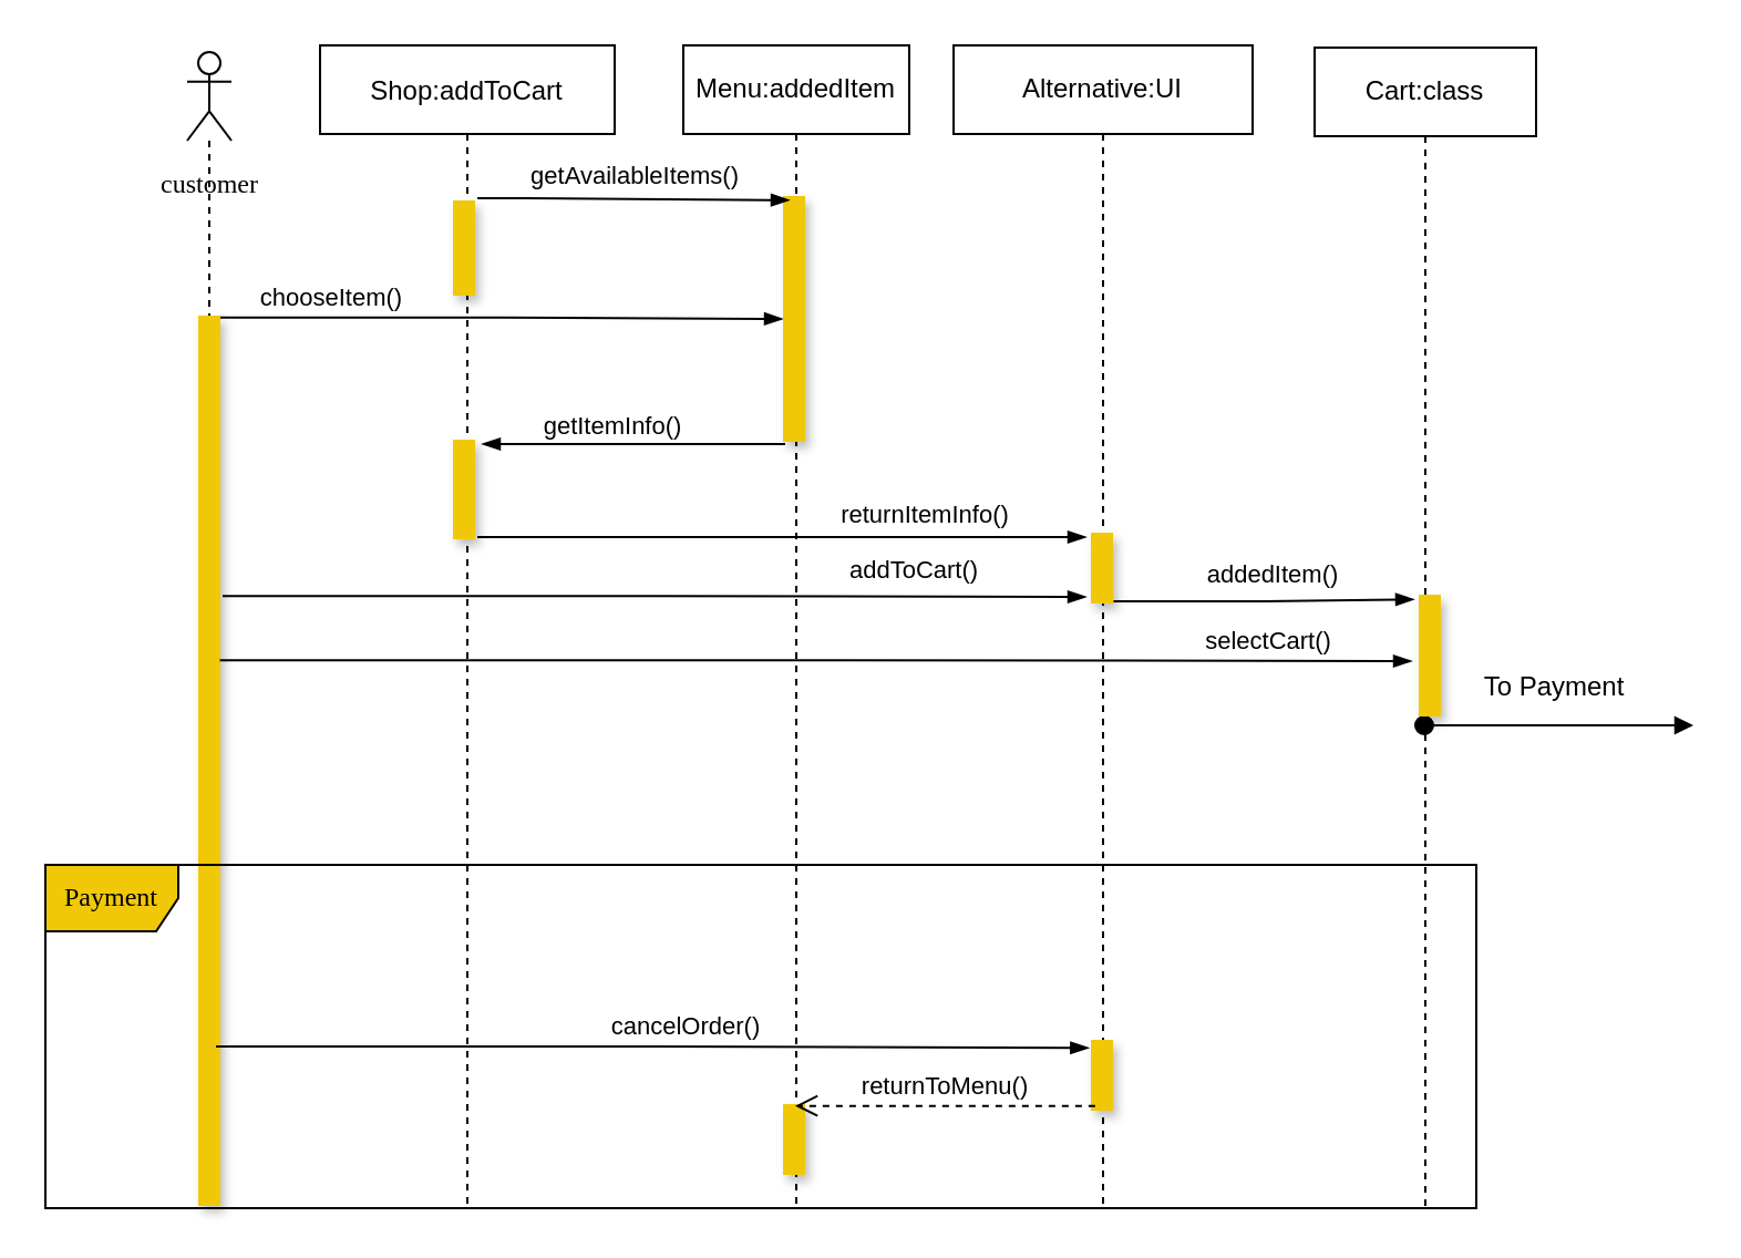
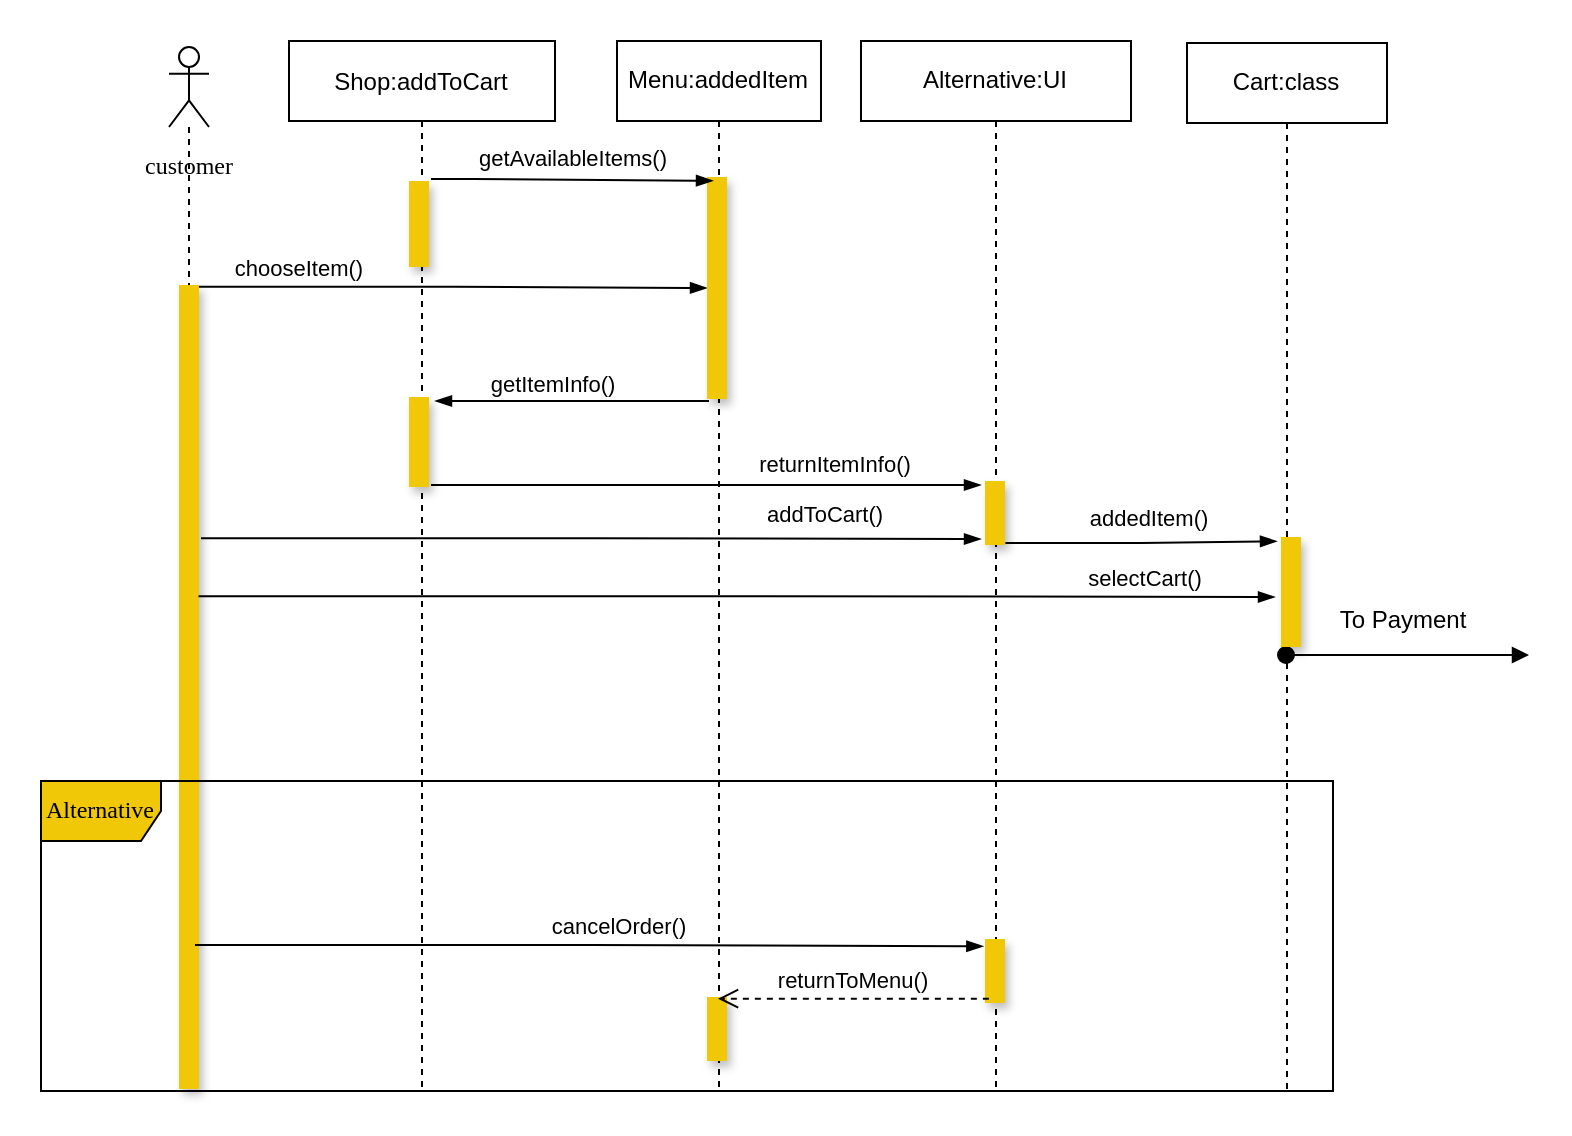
  <mxCell id="0" />
  <mxCell id="1" parent="0" />
  <mxCell id="2" value="" style="shape=umlLifeline;participant=umlActor;perimeter=lifelinePerimeter;whiteSpace=wrap;html=1;container=1;collapsible=0;recursiveResize=0;verticalAlign=top;spacingTop=36;outlineConnect=0;strokeColor=default;shadow=0;fontFamily=Times New Roman;fillColor=none;" parent="1" vertex="1"><mxGeometry x="84" y="23" width="20" height="521" as="geometry" /></mxCell>
  <mxCell id="3" value="" style="html=1;points=[];perimeter=orthogonalPerimeter;shadow=1;fontFamily=Times New Roman;strokeColor=none;fontColor=#F0C808;labelBorderColor=#F0C808;labelBackgroundColor=#F0C808;whiteSpace=wrap;fillColor=#F0C808;" parent="2" vertex="1"><mxGeometry x="5" y="119" width="10" height="402" as="geometry" /></mxCell>
  <mxCell id="4" value="customer" style="text;html=1;align=center;verticalAlign=middle;resizable=0;points=[];autosize=1;strokeColor=none;fillColor=none;fontFamily=Times New Roman;" parent="1" vertex="1"><mxGeometry x="67" y="74" width="54" height="18" as="geometry" /></mxCell>
  <mxCell id="5" value="" style="edgeStyle=elbowEdgeStyle;fontSize=12;html=1;endArrow=blockThin;endFill=1;rounded=0;fontFamily=Times New Roman;fontColor=#F0C808;exitX=0.6;exitY=-0.003;exitDx=0;exitDy=0;exitPerimeter=0;" parent="1" target="16" edge="1"><mxGeometry width="160" relative="1" as="geometry"><mxPoint x="99" y="142.91" as="sourcePoint" /><mxPoint x="204" y="142" as="targetPoint" /><Array as="points" /></mxGeometry></mxCell>
  <mxCell id="6" value="chooseItem()" style="edgeLabel;html=1;align=center;verticalAlign=middle;resizable=0;points=[];fontFamily=Helvetica;fontColor=#000000;labelBackgroundColor=none;" parent="5" vertex="1" connectable="0"><mxGeometry x="0.207" y="-1" relative="1" as="geometry"><mxPoint x="-104" y="-11" as="offset" /></mxGeometry></mxCell>
  <mxCell id="7" value="" style="edgeStyle=elbowEdgeStyle;fontSize=12;html=1;endArrow=blockThin;endFill=1;rounded=0;fontFamily=Times New Roman;fontColor=#F0C808;" parent="1" edge="1"><mxGeometry width="160" relative="1" as="geometry"><mxPoint x="215" y="242" as="sourcePoint" /><mxPoint x="490" y="242" as="targetPoint" /><Array as="points" /></mxGeometry></mxCell>
  <mxCell id="8" value="returnItemInfo()" style="edgeLabel;html=1;align=center;verticalAlign=middle;resizable=0;points=[];fontFamily=Helvetica;fontColor=#000000;labelBackgroundColor=none;" parent="7" vertex="1" connectable="0"><mxGeometry x="0.207" y="-1" relative="1" as="geometry"><mxPoint x="35" y="-12" as="offset" /></mxGeometry></mxCell>
  <mxCell id="9" value="" style="edgeStyle=elbowEdgeStyle;fontSize=12;html=1;endArrow=blockThin;endFill=1;rounded=0;fontFamily=Times New Roman;fontColor=#F0C808;exitX=0.976;exitY=0.387;exitDx=0;exitDy=0;exitPerimeter=0;" parent="1" source="3" edge="1"><mxGeometry width="160" relative="1" as="geometry"><mxPoint x="356" y="303" as="sourcePoint" /><mxPoint x="637" y="298" as="targetPoint" /><Array as="points" /></mxGeometry></mxCell>
  <mxCell id="10" value="selectCart()" style="edgeLabel;html=1;align=center;verticalAlign=middle;resizable=0;points=[];fontFamily=Helvetica;fontColor=#000000;labelBackgroundColor=none;" parent="9" vertex="1" connectable="0"><mxGeometry x="0.207" y="-1" relative="1" as="geometry"><mxPoint x="148" y="-11" as="offset" /></mxGeometry></mxCell>
  <mxCell id="11" value="" style="edgeStyle=elbowEdgeStyle;fontSize=12;html=1;endArrow=blockThin;endFill=1;rounded=0;fontFamily=Times New Roman;fontColor=none;exitX=1.1;exitY=0.315;exitDx=0;exitDy=0;exitPerimeter=0;" parent="1" source="3" edge="1"><mxGeometry width="160" relative="1" as="geometry"><mxPoint x="100" y="262" as="sourcePoint" /><mxPoint x="490" y="269" as="targetPoint" /></mxGeometry></mxCell>
  <mxCell id="12" value="addToCart()" style="edgeLabel;html=1;align=center;verticalAlign=middle;resizable=0;points=[];fontFamily=Helvetica;labelBackgroundColor=none;" parent="11" vertex="1" connectable="0"><mxGeometry x="0.787" relative="1" as="geometry"><mxPoint x="-37" y="-13" as="offset" /></mxGeometry></mxCell>
  <mxCell id="13" value="" style="edgeStyle=elbowEdgeStyle;fontSize=12;html=1;endArrow=blockThin;endFill=1;rounded=0;fontFamily=Times New Roman;fontColor=#F0C808;entryX=-0.083;entryY=0.114;entryDx=0;entryDy=0;entryPerimeter=0;labelBorderColor=none;shadow=0;sketch=0;" parent="1" target="20" edge="1"><mxGeometry width="160" relative="1" as="geometry"><mxPoint x="97" y="472" as="sourcePoint" /><mxPoint x="329" y="463" as="targetPoint" /><Array as="points" /></mxGeometry></mxCell>
  <mxCell id="14" value="cancelOrder()" style="edgeLabel;html=1;align=center;verticalAlign=middle;resizable=0;points=[];fontFamily=Helvetica;fontColor=#000000;" parent="13" vertex="1" connectable="0"><mxGeometry x="0.207" y="-1" relative="1" as="geometry"><mxPoint x="-26" y="-11" as="offset" /></mxGeometry></mxCell>
  <mxCell id="15" value="Menu:addedItem" style="shape=umlLifeline;perimeter=lifelinePerimeter;whiteSpace=wrap;html=1;container=1;collapsible=0;recursiveResize=0;outlineConnect=0;rounded=0;shadow=0;glass=0;labelBackgroundColor=none;labelBorderColor=none;sketch=0;fontFamily=Helvetica;fontColor=default;strokeColor=default;fillColor=none;gradientColor=none;" parent="1" vertex="1"><mxGeometry x="308" y="20" width="102" height="526" as="geometry" /></mxCell>
  <mxCell id="16" value="" style="html=1;points=[];perimeter=orthogonalPerimeter;shadow=1;labelBackgroundColor=#F0C808;labelBorderColor=#F0C808;fontFamily=Times New Roman;fontColor=#F0C808;strokeColor=none;fillColor=#F0C808;" parent="15" vertex="1"><mxGeometry x="45" y="68" width="10" height="111" as="geometry" /></mxCell>
  <mxCell id="17" value="" style="html=1;points=[];perimeter=orthogonalPerimeter;shadow=1;labelBackgroundColor=#F0C808;labelBorderColor=#F0C808;fontFamily=Times New Roman;fontColor=#F0C808;strokeColor=none;fillColor=#F0C808;" parent="15" vertex="1"><mxGeometry x="45" y="478" width="10" height="32" as="geometry" /></mxCell>
  <mxCell id="18" value="Alternative:UI" style="shape=umlLifeline;perimeter=lifelinePerimeter;whiteSpace=wrap;html=1;container=1;collapsible=0;recursiveResize=0;outlineConnect=0;rounded=0;shadow=0;glass=0;labelBackgroundColor=none;labelBorderColor=none;sketch=0;fontFamily=Helvetica;fontColor=default;strokeColor=default;fillColor=none;gradientColor=none;" parent="1" vertex="1"><mxGeometry x="430" y="20" width="135" height="525" as="geometry" /></mxCell>
  <mxCell id="19" value="" style="html=1;points=[];perimeter=orthogonalPerimeter;shadow=1;labelBackgroundColor=#F0C808;labelBorderColor=#F0C808;fontFamily=Times New Roman;fontColor=#F0C808;strokeColor=none;fillColor=#F0C808;" parent="18" vertex="1"><mxGeometry x="62" y="220" width="10" height="32" as="geometry" /></mxCell>
  <mxCell id="20" value="" style="html=1;points=[];perimeter=orthogonalPerimeter;shadow=1;labelBackgroundColor=#F0C808;labelBorderColor=#F0C808;fontFamily=Times New Roman;fontColor=#F0C808;strokeColor=none;fillColor=#F0C808;" parent="18" vertex="1"><mxGeometry x="62" y="449" width="10" height="32" as="geometry" /></mxCell>
- <mxCell id="21" value="Payment" style="shape=umlFrame;whiteSpace=wrap;html=1;fontFamily=Times New Roman;fillColor=#F0C808;" parent="18" vertex="1"><mxGeometry x="-410" y="370" width="646" height="155" as="geometry" /></mxCell>
+ <mxCell id="21" value="Alternative" style="shape=umlFrame;whiteSpace=wrap;html=1;fontFamily=Times New Roman;fillColor=#F0C808;" parent="18" vertex="1"><mxGeometry x="-410" y="370" width="646" height="155" as="geometry" /></mxCell>
  <mxCell id="22" value="Shop:addToCart" style="shape=umlLifeline;perimeter=lifelinePerimeter;container=1;collapsible=0;recursiveResize=0;outlineConnect=0;rounded=0;shadow=0;glass=0;labelBackgroundColor=none;labelBorderColor=none;sketch=0;fontFamily=Helvetica;fontColor=default;strokeColor=default;fillColor=none;gradientColor=none;" parent="1" vertex="1"><mxGeometry x="144" y="20" width="133" height="525" as="geometry" /></mxCell>
  <mxCell id="23" value="" style="html=1;points=[];perimeter=orthogonalPerimeter;shadow=1;labelBackgroundColor=#F0C808;labelBorderColor=#F0C808;fontFamily=Times New Roman;fontColor=#F0C808;strokeColor=none;fillColor=#F0C808;" parent="22" vertex="1"><mxGeometry x="60" y="178" width="10" height="45" as="geometry" /></mxCell>
  <mxCell id="24" value="" style="html=1;points=[];perimeter=orthogonalPerimeter;shadow=1;labelBackgroundColor=#F0C808;labelBorderColor=#F0C808;fontFamily=Times New Roman;fontColor=#F0C808;strokeColor=none;fillColor=#F0C808;" parent="22" vertex="1"><mxGeometry x="60" y="70" width="10" height="43" as="geometry" /></mxCell>
  <mxCell id="25" value="" style="edgeStyle=elbowEdgeStyle;fontSize=12;html=1;endArrow=blockThin;endFill=1;rounded=0;fontFamily=Times New Roman;fontColor=#F0C808;" parent="1" edge="1"><mxGeometry width="160" relative="1" as="geometry"><mxPoint x="354" y="200" as="sourcePoint" /><mxPoint x="217" y="200" as="targetPoint" /><Array as="points"><mxPoint x="291" y="188" /></Array></mxGeometry></mxCell>
  <mxCell id="26" value="getItemInfo()" style="edgeLabel;html=1;align=center;verticalAlign=middle;resizable=0;points=[];fontFamily=Helvetica;fontColor=#000000;labelBackgroundColor=none;" parent="25" vertex="1" connectable="0"><mxGeometry x="0.207" y="-1" relative="1" as="geometry"><mxPoint x="4" y="-8" as="offset" /></mxGeometry></mxCell>
  <mxCell id="27" value="" style="html=1;verticalAlign=bottom;startArrow=oval;startFill=1;endArrow=block;startSize=8;rounded=0;shadow=0;labelBorderColor=none;sketch=0;fontFamily=Times New Roman;fontColor=default;" parent="1" source="30" edge="1"><mxGeometry width="60" relative="1" as="geometry"><mxPoint x="648" y="324" as="sourcePoint" /><mxPoint x="764" y="327" as="targetPoint" /></mxGeometry></mxCell>
  <mxCell id="28" value="" style="edgeStyle=elbowEdgeStyle;fontSize=12;html=1;endArrow=blockThin;endFill=1;rounded=0;fontFamily=Times New Roman;fontColor=#F0C808;entryX=0.3;entryY=0.017;entryDx=0;entryDy=0;entryPerimeter=0;" parent="1" target="16" edge="1"><mxGeometry width="160" relative="1" as="geometry"><mxPoint x="215" y="89" as="sourcePoint" /><mxPoint x="356" y="89" as="targetPoint" /><Array as="points"><mxPoint x="236" y="113" /></Array></mxGeometry></mxCell>
  <mxCell id="29" value="getAvailableItems()" style="edgeLabel;html=1;align=center;verticalAlign=middle;resizable=0;points=[];fontFamily=Helvetica;fontColor=#000000;labelBackgroundColor=none;" parent="28" vertex="1" connectable="0"><mxGeometry x="0.207" y="-1" relative="1" as="geometry"><mxPoint x="-15" y="-12" as="offset" /></mxGeometry></mxCell>
  <mxCell id="30" value="Cart:class" style="shape=umlLifeline;perimeter=lifelinePerimeter;whiteSpace=wrap;html=1;container=1;collapsible=0;recursiveResize=0;outlineConnect=0;fontFamily=Helvetica;" parent="1" vertex="1"><mxGeometry x="593" y="21" width="100" height="524" as="geometry" /></mxCell>
  <mxCell id="31" value="" style="html=1;points=[];perimeter=orthogonalPerimeter;shadow=1;labelBackgroundColor=#F0C808;labelBorderColor=#F0C808;fontFamily=Times New Roman;fontColor=#F0C808;strokeColor=none;fillColor=#F0C808;gradientColor=none;" parent="30" vertex="1"><mxGeometry x="47" y="247" width="10" height="55" as="geometry" /></mxCell>
  <mxCell id="32" value="" style="edgeStyle=elbowEdgeStyle;fontSize=12;html=1;endArrow=blockThin;endFill=1;rounded=0;fontFamily=Times New Roman;fontColor=#F0C808;exitX=1.021;exitY=0.97;exitDx=0;exitDy=0;exitPerimeter=0;entryX=-0.2;entryY=0.038;entryDx=0;entryDy=0;entryPerimeter=0;" parent="1" source="19" target="31" edge="1"><mxGeometry width="160" relative="1" as="geometry"><mxPoint x="547" y="186" as="sourcePoint" /><mxPoint x="801" y="186.59" as="targetPoint" /><Array as="points" /></mxGeometry></mxCell>
  <mxCell id="33" value="addedItem()" style="edgeLabel;html=1;align=center;verticalAlign=middle;resizable=0;points=[];fontFamily=Helvetica;fontColor=#000000;labelBackgroundColor=none;" parent="32" vertex="1" connectable="0"><mxGeometry x="0.207" y="-1" relative="1" as="geometry"><mxPoint x="-11" y="-13" as="offset" /></mxGeometry></mxCell>
  <mxCell id="34" value="To Payment" style="text;html=1;align=center;verticalAlign=middle;resizable=0;points=[];autosize=1;strokeColor=none;fillColor=none;fontFamily=Helvetica;fontColor=default;" parent="1" vertex="1"><mxGeometry x="664" y="301" width="73" height="18" as="geometry" /></mxCell>
  <mxCell id="35" value="&lt;font face=&quot;Helvetica&quot;&gt;returnToMenu()&lt;/font&gt;" style="html=1;verticalAlign=bottom;endArrow=open;dashed=1;endSize=8;rounded=0;shadow=0;sketch=0;fontFamily=Times New Roman;exitX=0.193;exitY=0.933;exitDx=0;exitDy=0;exitPerimeter=0;" parent="1" source="20" target="15" edge="1"><mxGeometry relative="1" as="geometry"><mxPoint x="459" y="498" as="sourcePoint" /><mxPoint x="379" y="498" as="targetPoint" /></mxGeometry></mxCell>
